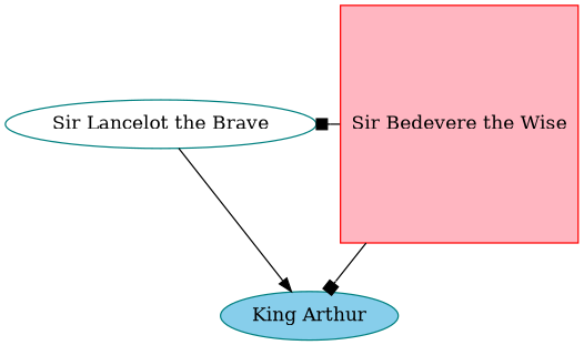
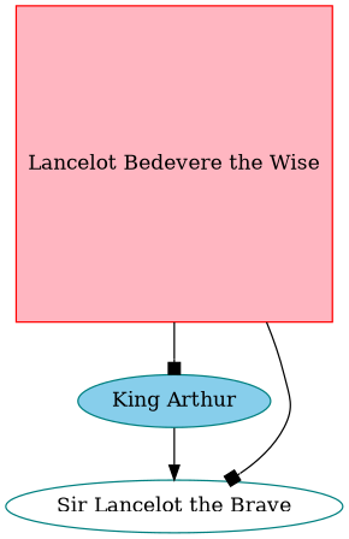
  digraph {
    node [color=teal style=filled]
    edge [arrowhead=box]
    n1 [fillcolor=skyblue label="King Arthur"]
    n2 [fillcolor=white label="Sir Lancelot the Brave"]
-   n3 [color=red fillcolor=lightpink label="Sir Bedevere the Wise" shape=square]
-   n2 -> n1 [arrowhead=normal]
+   n3 [color=red fillcolor=lightpink label="Lancelot Bedevere the Wise" shape=square]
+   n1 -> n2 [arrowhead=normal]
    n3 -> n1
    n3 -> n2 [constraint=false]
  }
